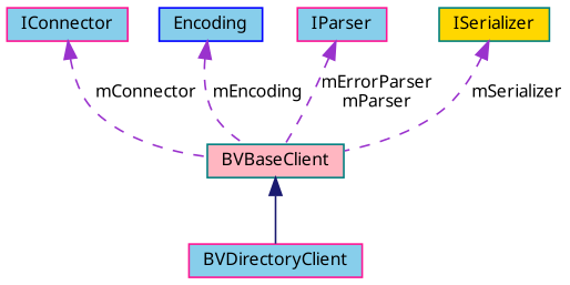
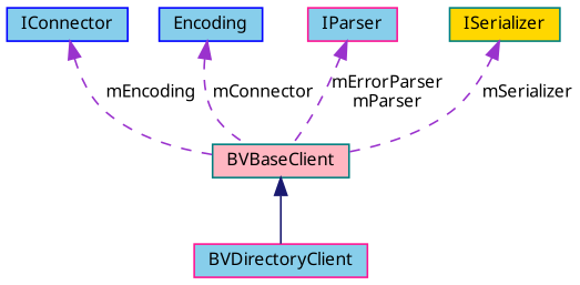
  digraph {
    node [color=deeppink fillcolor=skyblue fontname="FreeSans.ttf" fontsize=10 shape=record style=filled]
    edge [color=darkorchid3 dir=back fontname="FreeSans.ttf" fontsize=10 labelfontname="FreeSans.ttf" labelfontsize=10 style=dashed]
    n1 [fontcolor=black height=0.2 label=BVDirectoryClient width=0.4]
    n2 [color=teal fillcolor=lightpink height=0.2 label=BVBaseClient width=0.4]
-   n3 [height=0.2 label=IConnector width=0.4]
+   n3 [color=blue height=0.2 label=IConnector width=0.4]
    n4 [color=blue height=0.2 label=Encoding width=0.4]
    n5 [height=0.2 label=IParser width=0.4]
    n6 [color=teal fillcolor=gold height=0.2 label=ISerializer width=0.4]
    n2 -> n1 [color=midnightblue style=solid]
-   n3 -> n2 [label=mConnector]
-   n4 -> n2 [label=mEncoding]
+   n3 -> n2 [label=mEncoding]
+   n4 -> n2 [label=mConnector]
    n5 -> n2 [label="mErrorParser\nmParser"]
    n6 -> n2 [label=mSerializer]
  }
